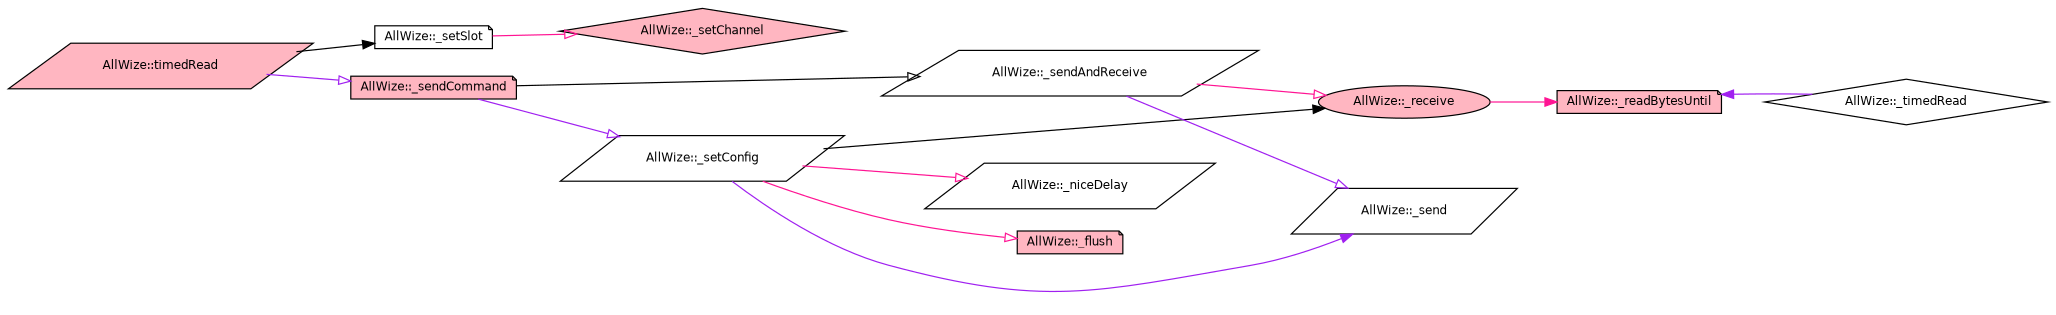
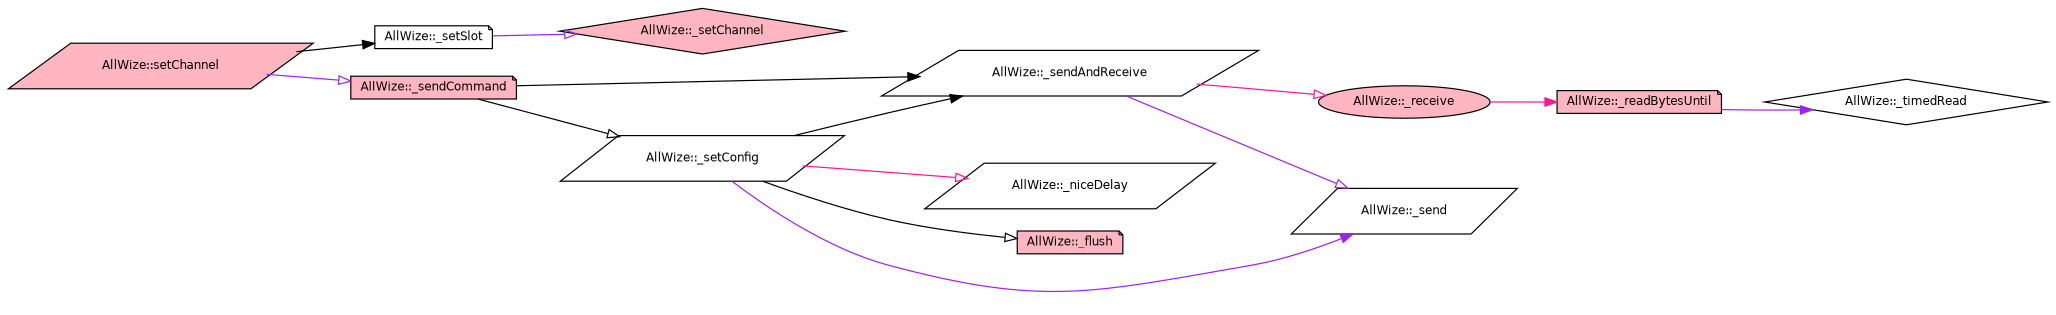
  digraph {
    rankdir=LR
    node [color=black fillcolor=lightpink fontname=Helvetica fontsize=10 shape=parallelogram style=filled]
    edge [arrowhead=onormal color=black fontname=Helvetica fontsize=10 labelfontname=Helvetica labelfontsize=10 style=solid]
-   n1 [fontcolor=black height=0.2 label="AllWize::timedRead" width=0.4]
+   n1 [fontcolor=black height=0.2 label="AllWize::setChannel" width=0.4]
    n2 [fillcolor=white height=0.2 label="AllWize::_setSlot" shape=note width=0.4]
    n3 [height=0.2 label="AllWize::_sendCommand" shape=note width=0.4]
    n4 [height=0.2 label="AllWize::_setChannel" shape=diamond width=0.4]
    n5 [fillcolor=white height=0.2 label="AllWize::_setConfig" width=0.4]
    n6 [fillcolor=white height=0.2 label="AllWize::_sendAndReceive" width=0.4]
    n7 [height=0.2 label="AllWize::_flush" shape=note width=0.4]
    n8 [fillcolor=white height=0.2 label="AllWize::_send" width=0.4]
    n9 [fillcolor=white height=0.2 label="AllWize::_niceDelay" width=0.4]
    n10 [height=0.2 label="AllWize::_receive" shape=ellipse width=0.4]
    n11 [height=0.2 label="AllWize::_readBytesUntil" shape=note width=0.4]
    n12 [fillcolor=white height=0.2 label="AllWize::_timedRead" shape=diamond width=0.4]
    n1 -> n2 [arrowhead=normal]
    n1 -> n3 [color=purple]
-   n2 -> n4 [color=deeppink]
-   n3 -> n5 [color=purple]
-   n3 -> n6
-   n5 -> n10 [arrowhead=normal]
-   n5 -> n7 [color=deeppink]
+   n2 -> n4 [color=purple]
+   n3 -> n5
+   n3 -> n6 [arrowhead=normal]
+   n5 -> n6 [arrowhead=normal]
+   n5 -> n7
    n5 -> n8 [arrowhead=normal color=purple]
    n5 -> n9 [color=deeppink]
    n6 -> n8 [color=purple]
    n6 -> n10 [color=deeppink]
    n10 -> n11 [arrowhead=normal color=deeppink]
-   n12 -> n11 [arrowhead=normal color=purple]
+   n11 -> n12 [arrowhead=normal color=purple]
  }
